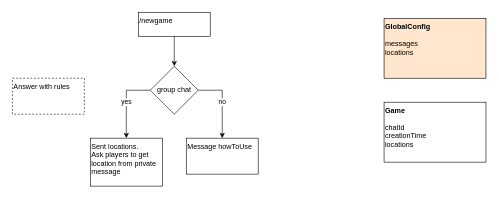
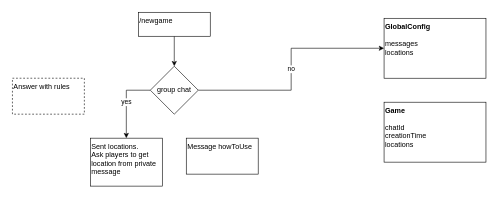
  <mxCell id="0" />
  <mxCell id="1" parent="0" />
- <mxCell id="2" value="&lt;b&gt;GlobalConfig&lt;/b&gt;&lt;br&gt;&lt;br&gt;messages&lt;br&gt;locations" style="rounded=0;whiteSpace=wrap;html=1;verticalAlign=top;align=left;fillColor=#ffe6cc;" vertex="1" parent="1"><mxGeometry x="640" y="30" width="170" height="100" as="geometry" /></mxCell>
+ <mxCell id="2" value="&lt;b&gt;GlobalConfig&lt;/b&gt;&lt;br&gt;&lt;br&gt;messages&lt;br&gt;locations" style="rounded=0;whiteSpace=wrap;html=1;verticalAlign=top;align=left;" vertex="1" parent="1"><mxGeometry x="640" y="30" width="170" height="100" as="geometry" /></mxCell>
  <mxCell id="3" style="edgeStyle=orthogonalEdgeStyle;rounded=0;orthogonalLoop=1;jettySize=auto;html=1;exitX=0.5;exitY=1;exitDx=0;exitDy=0;entryX=0.5;entryY=0;entryDx=0;entryDy=0;" edge="1" parent="1" source="4" target="9"><mxGeometry relative="1" as="geometry" /></mxCell>
  <mxCell id="4" value="/newgame" style="rounded=0;whiteSpace=wrap;html=1;align=left;verticalAlign=top;" vertex="1" parent="1"><mxGeometry x="230" y="20" width="120" height="40" as="geometry" /></mxCell>
  <mxCell id="5" value="Answer with rules" style="rounded=0;whiteSpace=wrap;html=1;align=left;verticalAlign=top;dashed=1;" vertex="1" parent="1"><mxGeometry x="20" y="130" width="120" height="60" as="geometry" /></mxCell>
  <mxCell id="6" value="Sent locations.&amp;nbsp;&lt;br&gt;Ask players to get location from private message" style="rounded=0;whiteSpace=wrap;html=1;align=left;verticalAlign=top;" vertex="1" parent="1"><mxGeometry x="150" y="230" width="120" height="80" as="geometry" /></mxCell>
  <mxCell id="7" value="yes" style="edgeStyle=orthogonalEdgeStyle;rounded=0;orthogonalLoop=1;jettySize=auto;html=1;exitX=0;exitY=0.5;exitDx=0;exitDy=0;entryX=0.5;entryY=0;entryDx=0;entryDy=0;" edge="1" parent="1" source="9" target="6"><mxGeometry relative="1" as="geometry" /></mxCell>
- <mxCell id="8" value="no" style="edgeStyle=orthogonalEdgeStyle;rounded=0;orthogonalLoop=1;jettySize=auto;html=1;exitX=1;exitY=0.5;exitDx=0;exitDy=0;entryX=0.5;entryY=0;entryDx=0;entryDy=0;" edge="1" parent="1" source="9" target="10"><mxGeometry relative="1" as="geometry" /></mxCell>
+ <mxCell id="8" value="no" style="edgeStyle=orthogonalEdgeStyle;rounded=0;orthogonalLoop=1;jettySize=auto;html=1;exitX=1;exitY=0.5;exitDx=0;exitDy=0;" edge="1" parent="1" source="9" target="2"><mxGeometry relative="1" as="geometry" /></mxCell>
  <mxCell id="9" value="group chat" style="rhombus;whiteSpace=wrap;html=1;align=center;verticalAlign=middle;" vertex="1" parent="1"><mxGeometry x="250" y="110" width="80" height="80" as="geometry" /></mxCell>
  <mxCell id="10" value="Message howToUse" style="rounded=0;whiteSpace=wrap;html=1;align=left;verticalAlign=top;" vertex="1" parent="1"><mxGeometry x="310" y="230" width="120" height="60" as="geometry" /></mxCell>
  <mxCell id="11" value="&lt;b&gt;Game&lt;/b&gt;&lt;br&gt;&lt;br&gt;chatId&lt;br&gt;creationTime&lt;br&gt;locations" style="rounded=0;whiteSpace=wrap;html=1;verticalAlign=top;align=left;" vertex="1" parent="1"><mxGeometry x="640" y="170" width="170" height="100" as="geometry" /></mxCell>
